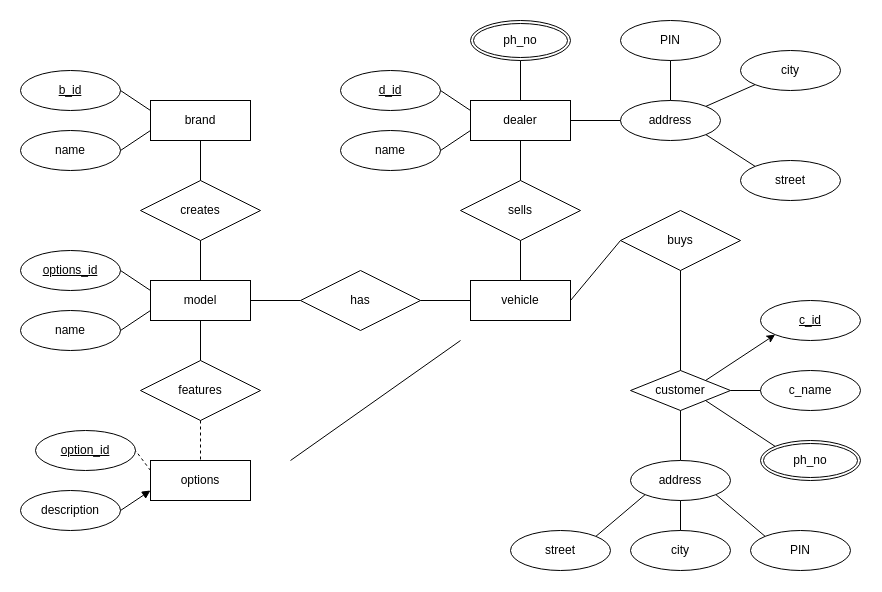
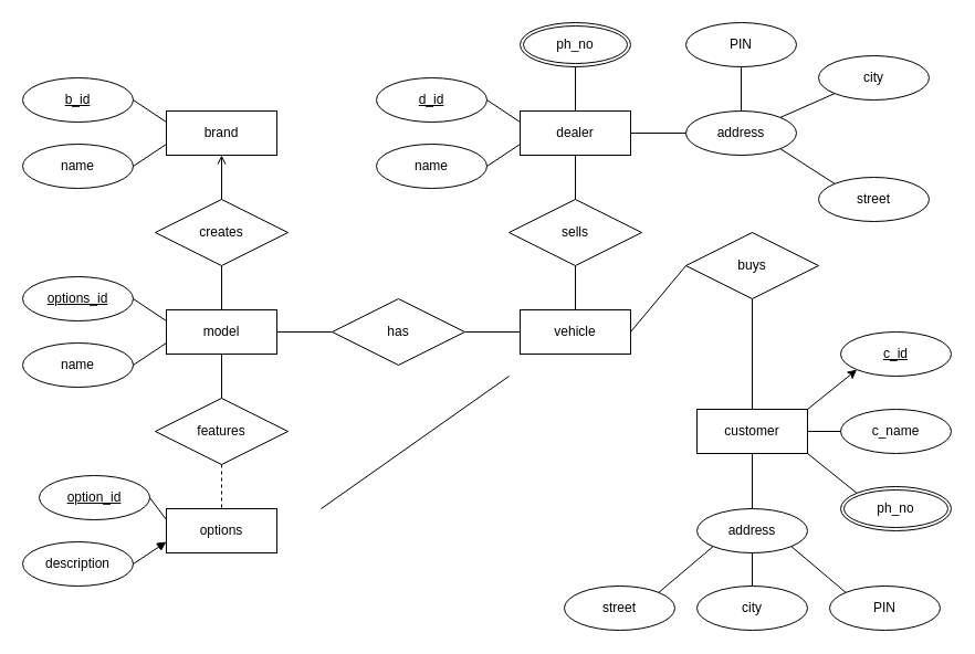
  <mxCell id="0" />
  <mxCell id="1" parent="0" />
  <mxCell id="2" value="brand" style="whiteSpace=wrap;html=1;align=center;" vertex="1" parent="1"><mxGeometry x="150" y="100" width="100" height="40" as="geometry" /></mxCell>
  <mxCell id="3" value="name" style="ellipse;whiteSpace=wrap;html=1;align=center;" vertex="1" parent="1"><mxGeometry x="20" y="130" width="100" height="40" as="geometry" /></mxCell>
  <mxCell id="4" value="b_id" style="ellipse;whiteSpace=wrap;html=1;align=center;fontStyle=4;" vertex="1" parent="1"><mxGeometry x="20" y="70" width="100" height="40" as="geometry" /></mxCell>
  <mxCell id="5" value="" style="endArrow=none;html=1;rounded=0;entryX=1;entryY=0.5;entryDx=0;entryDy=0;exitX=0;exitY=0.25;exitDx=0;exitDy=0;" edge="1" parent="1" source="2" target="4"><mxGeometry relative="1" as="geometry"><mxPoint x="270" y="180" as="sourcePoint" /><mxPoint x="430" y="180" as="targetPoint" /></mxGeometry></mxCell>
  <mxCell id="6" value="" style="endArrow=none;html=1;rounded=0;exitX=1;exitY=0.5;exitDx=0;exitDy=0;entryX=0;entryY=0.75;entryDx=0;entryDy=0;" edge="1" parent="1" source="3" target="2"><mxGeometry relative="1" as="geometry"><mxPoint x="270" y="180" as="sourcePoint" /><mxPoint x="430" y="180" as="targetPoint" /></mxGeometry></mxCell>
  <mxCell id="7" value="model" style="whiteSpace=wrap;html=1;align=center;" vertex="1" parent="1"><mxGeometry x="150" y="280" width="100" height="40" as="geometry" /></mxCell>
  <mxCell id="8" value="creates" style="shape=rhombus;perimeter=rhombusPerimeter;whiteSpace=wrap;html=1;align=center;" vertex="1" parent="1"><mxGeometry x="140" y="180" width="120" height="60" as="geometry" /></mxCell>
- <mxCell id="9" value="" style="endArrow=none;html=1;rounded=0;exitX=0.5;exitY=0;exitDx=0;exitDy=0;entryX=0.5;entryY=1;entryDx=0;entryDy=0;" edge="1" parent="1" source="8" target="2"><mxGeometry relative="1" as="geometry"><mxPoint x="260" y="270" as="sourcePoint" /><mxPoint x="420" y="270" as="targetPoint" /></mxGeometry></mxCell>
+ <mxCell id="9" value="" style="endArrow=open;html=1;rounded=0;exitX=0.5;exitY=0;exitDx=0;exitDy=0;entryX=0.5;entryY=1;entryDx=0;entryDy=0;" edge="1" parent="1" source="8" target="2"><mxGeometry relative="1" as="geometry"><mxPoint x="260" y="270" as="sourcePoint" /><mxPoint x="420" y="270" as="targetPoint" /></mxGeometry></mxCell>
  <mxCell id="10" value="" style="endArrow=none;html=1;rounded=0;exitX=0.5;exitY=0;exitDx=0;exitDy=0;entryX=0.5;entryY=1;entryDx=0;entryDy=0;" edge="1" parent="1" source="7" target="8"><mxGeometry relative="1" as="geometry"><mxPoint x="260" y="270" as="sourcePoint" /><mxPoint x="420" y="270" as="targetPoint" /></mxGeometry></mxCell>
  <mxCell id="11" value="features" style="shape=rhombus;perimeter=rhombusPerimeter;whiteSpace=wrap;html=1;align=center;" vertex="1" parent="1"><mxGeometry x="140" y="360" width="120" height="60" as="geometry" /></mxCell>
  <mxCell id="12" value="options" style="whiteSpace=wrap;html=1;align=center;" vertex="1" parent="1"><mxGeometry x="150" y="460" width="100" height="40" as="geometry" /></mxCell>
  <mxCell id="13" value="" style="endArrow=none;html=1;rounded=0;exitX=0.5;exitY=1;exitDx=0;exitDy=0;entryX=0.5;entryY=0;entryDx=0;entryDy=0;" edge="1" parent="1" source="7" target="11"><mxGeometry relative="1" as="geometry"><mxPoint x="320" y="300" as="sourcePoint" /><mxPoint x="480" y="300" as="targetPoint" /></mxGeometry></mxCell>
  <mxCell id="14" value="" style="endArrow=none;html=1;rounded=0;exitX=0.5;exitY=1;exitDx=0;exitDy=0;entryX=0.5;entryY=0;entryDx=0;entryDy=0;dashed=1;" edge="1" parent="1" source="11" target="12"><mxGeometry relative="1" as="geometry"><mxPoint x="320" y="300" as="sourcePoint" /><mxPoint x="480" y="300" as="targetPoint" /></mxGeometry></mxCell>
  <mxCell id="15" value="options_id" style="ellipse;whiteSpace=wrap;html=1;align=center;fontStyle=4;" vertex="1" parent="1"><mxGeometry x="20" y="250" width="100" height="40" as="geometry" /></mxCell>
  <mxCell id="16" value="" style="endArrow=none;html=1;rounded=0;entryX=1;entryY=0.5;entryDx=0;entryDy=0;exitX=0;exitY=0.25;exitDx=0;exitDy=0;" edge="1" parent="1" target="15" source="7"><mxGeometry relative="1" as="geometry"><mxPoint x="120" y="300" as="sourcePoint" /><mxPoint x="430" y="360" as="targetPoint" /></mxGeometry></mxCell>
  <mxCell id="17" value="name" style="ellipse;whiteSpace=wrap;html=1;align=center;" vertex="1" parent="1"><mxGeometry x="20" y="310" width="100" height="40" as="geometry" /></mxCell>
  <mxCell id="18" value="" style="endArrow=none;html=1;rounded=0;exitX=1;exitY=0.5;exitDx=0;exitDy=0;entryX=0;entryY=0.75;entryDx=0;entryDy=0;" edge="1" parent="1" source="17" target="7"><mxGeometry relative="1" as="geometry"><mxPoint x="270" y="360" as="sourcePoint" /><mxPoint x="130" y="300" as="targetPoint" /></mxGeometry></mxCell>
  <mxCell id="19" value="option_id" style="ellipse;whiteSpace=wrap;html=1;align=center;fontStyle=4;" vertex="1" parent="1"><mxGeometry x="35" y="430" width="100" height="40" as="geometry" /></mxCell>
- <mxCell id="20" value="" style="endArrow=none;html=1;rounded=0;entryX=1;entryY=0.5;entryDx=0;entryDy=0;exitX=0;exitY=0.25;exitDx=0;exitDy=0;dashed=1;" edge="1" parent="1" target="19" source="12"><mxGeometry relative="1" as="geometry"><mxPoint x="140" y="470" as="sourcePoint" /><mxPoint x="430" y="540" as="targetPoint" /></mxGeometry></mxCell>
+ <mxCell id="20" value="" style="endArrow=none;html=1;rounded=0;entryX=1;entryY=0.5;entryDx=0;entryDy=0;exitX=0;exitY=0.25;exitDx=0;exitDy=0;" edge="1" parent="1" target="19" source="12"><mxGeometry relative="1" as="geometry"><mxPoint x="140" y="470" as="sourcePoint" /><mxPoint x="430" y="540" as="targetPoint" /></mxGeometry></mxCell>
  <mxCell id="21" value="description" style="ellipse;whiteSpace=wrap;html=1;align=center;" vertex="1" parent="1"><mxGeometry x="20" y="490" width="100" height="40" as="geometry" /></mxCell>
  <mxCell id="22" value="" style="endArrow=block;html=1;rounded=0;exitX=1;exitY=0.5;exitDx=0;exitDy=0;entryX=0;entryY=0.75;entryDx=0;entryDy=0;" edge="1" parent="1" source="21" target="12"><mxGeometry relative="1" as="geometry"><mxPoint x="270" y="540" as="sourcePoint" /><mxPoint x="140" y="490" as="targetPoint" /></mxGeometry></mxCell>
  <mxCell id="23" value="vehicle" style="whiteSpace=wrap;html=1;align=center;" vertex="1" parent="1"><mxGeometry x="470" y="280" width="100" height="40" as="geometry" /></mxCell>
  <mxCell id="24" value="has" style="shape=rhombus;perimeter=rhombusPerimeter;whiteSpace=wrap;html=1;align=center;" vertex="1" parent="1"><mxGeometry x="300" y="270" width="120" height="60" as="geometry" /></mxCell>
  <mxCell id="25" value="" style="endArrow=none;html=1;rounded=0;exitX=1;exitY=0.5;exitDx=0;exitDy=0;entryX=0;entryY=0.5;entryDx=0;entryDy=0;" edge="1" parent="1" source="7" target="24"><mxGeometry relative="1" as="geometry"><mxPoint x="360" y="310" as="sourcePoint" /><mxPoint x="520" y="310" as="targetPoint" /></mxGeometry></mxCell>
  <mxCell id="26" value="" style="endArrow=none;html=1;rounded=0;exitX=1;exitY=0.5;exitDx=0;exitDy=0;entryX=0;entryY=0.5;entryDx=0;entryDy=0;" edge="1" parent="1" source="24" target="23"><mxGeometry relative="1" as="geometry"><mxPoint x="360" y="310" as="sourcePoint" /><mxPoint x="520" y="310" as="targetPoint" /></mxGeometry></mxCell>
  <mxCell id="27" value="dealer" style="whiteSpace=wrap;html=1;align=center;" vertex="1" parent="1"><mxGeometry x="470" y="100" width="100" height="40" as="geometry" /></mxCell>
  <mxCell id="28" value="name" style="ellipse;whiteSpace=wrap;html=1;align=center;" vertex="1" parent="1"><mxGeometry x="340" y="130" width="100" height="40" as="geometry" /></mxCell>
  <mxCell id="29" value="d_id" style="ellipse;whiteSpace=wrap;html=1;align=center;fontStyle=4;" vertex="1" parent="1"><mxGeometry x="340" y="70" width="100" height="40" as="geometry" /></mxCell>
  <mxCell id="30" value="" style="endArrow=none;html=1;rounded=0;entryX=1;entryY=0.5;entryDx=0;entryDy=0;exitX=0;exitY=0.25;exitDx=0;exitDy=0;" edge="1" parent="1" source="27" target="29"><mxGeometry relative="1" as="geometry"><mxPoint x="590" y="180" as="sourcePoint" /><mxPoint x="750" y="180" as="targetPoint" /></mxGeometry></mxCell>
  <mxCell id="31" value="" style="endArrow=none;html=1;rounded=0;exitX=1;exitY=0.5;exitDx=0;exitDy=0;entryX=0;entryY=0.75;entryDx=0;entryDy=0;" edge="1" parent="1" source="28" target="27"><mxGeometry relative="1" as="geometry"><mxPoint x="590" y="180" as="sourcePoint" /><mxPoint x="750" y="180" as="targetPoint" /></mxGeometry></mxCell>
  <mxCell id="32" value="sells" style="shape=rhombus;perimeter=rhombusPerimeter;whiteSpace=wrap;html=1;align=center;" vertex="1" parent="1"><mxGeometry x="460" y="180" width="120" height="60" as="geometry" /></mxCell>
  <mxCell id="33" value="" style="endArrow=none;html=1;rounded=0;exitX=0.5;exitY=0;exitDx=0;exitDy=0;entryX=0.5;entryY=1;entryDx=0;entryDy=0;" edge="1" parent="1" source="32" target="27"><mxGeometry relative="1" as="geometry"><mxPoint x="580" y="270" as="sourcePoint" /><mxPoint x="740" y="270" as="targetPoint" /></mxGeometry></mxCell>
  <mxCell id="34" value="" style="endArrow=none;html=1;rounded=0;exitX=0.5;exitY=0;exitDx=0;exitDy=0;entryX=0.5;entryY=1;entryDx=0;entryDy=0;" edge="1" parent="1" target="32" source="23"><mxGeometry relative="1" as="geometry"><mxPoint x="520" y="280" as="sourcePoint" /><mxPoint x="740" y="270" as="targetPoint" /></mxGeometry></mxCell>
  <mxCell id="35" value="" style="endArrow=none;html=1;rounded=0;exitX=1;exitY=0.5;exitDx=0;exitDy=0;entryX=0;entryY=0.5;entryDx=0;entryDy=0;" edge="1" parent="1" source="23" target="36"><mxGeometry relative="1" as="geometry"><mxPoint x="470" y="250" as="sourcePoint" /><mxPoint x="520" y="370" as="targetPoint" /></mxGeometry></mxCell>
  <mxCell id="36" value="buys" style="shape=rhombus;perimeter=rhombusPerimeter;whiteSpace=wrap;html=1;align=center;" vertex="1" parent="1"><mxGeometry x="620" y="210" width="120" height="60" as="geometry" /></mxCell>
- <mxCell id="37" value="customer" style="rhombus;whiteSpace=wrap;html=1;align=center;" vertex="1" parent="1"><mxGeometry x="630" y="370" width="100" height="40" as="geometry" /></mxCell>
+ <mxCell id="37" value="customer" style="whiteSpace=wrap;html=1;align=center;" vertex="1" parent="1"><mxGeometry x="630" y="370" width="100" height="40" as="geometry" /></mxCell>
  <mxCell id="38" value="" style="endArrow=none;html=1;rounded=0;exitX=0.5;exitY=1;exitDx=0;exitDy=0;entryX=0.5;entryY=0;entryDx=0;entryDy=0;" edge="1" parent="1" source="36" target="37"><mxGeometry relative="1" as="geometry"><mxPoint x="640" y="305" as="sourcePoint" /><mxPoint x="800" y="305" as="targetPoint" /></mxGeometry></mxCell>
  <mxCell id="39" value="c_id" style="ellipse;whiteSpace=wrap;html=1;align=center;fontStyle=4;" vertex="1" parent="1"><mxGeometry x="760" y="300" width="100" height="40" as="geometry" /></mxCell>
  <mxCell id="40" value="" style="endArrow=classic;html=1;rounded=0;entryX=0;entryY=1;entryDx=0;entryDy=0;exitX=1;exitY=0;exitDx=0;exitDy=0;" edge="1" parent="1" source="37" target="39"><mxGeometry relative="1" as="geometry"><mxPoint x="460" y="475" as="sourcePoint" /><mxPoint x="750" y="545" as="targetPoint" /></mxGeometry></mxCell>
  <mxCell id="41" value="c_name" style="ellipse;whiteSpace=wrap;html=1;align=center;" vertex="1" parent="1"><mxGeometry x="760" y="370" width="100" height="40" as="geometry" /></mxCell>
  <mxCell id="42" value="" style="endArrow=none;html=1;rounded=0;entryX=0.5;entryY=1;entryDx=0;entryDy=0;" edge="1" parent="1" target="37"><mxGeometry relative="1" as="geometry"><mxPoint x="680" y="460" as="sourcePoint" /><mxPoint x="520" y="480" as="targetPoint" /></mxGeometry></mxCell>
  <mxCell id="43" value="" style="endArrow=none;html=1;rounded=0;exitX=1;exitY=0.5;exitDx=0;exitDy=0;entryX=0;entryY=0.5;entryDx=0;entryDy=0;" edge="1" parent="1" source="37" target="41"><mxGeometry relative="1" as="geometry"><mxPoint x="580" y="420" as="sourcePoint" /><mxPoint x="740" y="420" as="targetPoint" /></mxGeometry></mxCell>
  <mxCell id="44" value="address" style="ellipse;whiteSpace=wrap;html=1;align=center;" vertex="1" parent="1"><mxGeometry x="630" y="460" width="100" height="40" as="geometry" /></mxCell>
  <mxCell id="45" value="ph_no" style="ellipse;shape=doubleEllipse;margin=3;whiteSpace=wrap;html=1;align=center;" vertex="1" parent="1"><mxGeometry x="760" y="440" width="100" height="40" as="geometry" /></mxCell>
  <mxCell id="46" value="" style="endArrow=none;html=1;rounded=0;exitX=0;exitY=0;exitDx=0;exitDy=0;entryX=1;entryY=1;entryDx=0;entryDy=0;" edge="1" parent="1" source="45" target="37"><mxGeometry relative="1" as="geometry"><mxPoint x="490" y="420" as="sourcePoint" /><mxPoint x="650" y="420" as="targetPoint" /></mxGeometry></mxCell>
  <mxCell id="47" value="street" style="ellipse;whiteSpace=wrap;html=1;align=center;" vertex="1" parent="1"><mxGeometry x="510" y="530" width="100" height="40" as="geometry" /></mxCell>
  <mxCell id="48" value="city" style="ellipse;whiteSpace=wrap;html=1;align=center;" vertex="1" parent="1"><mxGeometry x="630" y="530" width="100" height="40" as="geometry" /></mxCell>
  <mxCell id="49" value="PIN" style="ellipse;whiteSpace=wrap;html=1;align=center;" vertex="1" parent="1"><mxGeometry x="750" y="530" width="100" height="40" as="geometry" /></mxCell>
  <mxCell id="50" value="" style="endArrow=none;html=1;rounded=0;exitX=0;exitY=1;exitDx=0;exitDy=0;entryX=1;entryY=0;entryDx=0;entryDy=0;" edge="1" parent="1" source="44" target="47"><mxGeometry relative="1" as="geometry"><mxPoint x="510" y="370" as="sourcePoint" /><mxPoint x="670" y="370" as="targetPoint" /></mxGeometry></mxCell>
  <mxCell id="51" value="" style="endArrow=none;html=1;rounded=0;exitX=0.5;exitY=1;exitDx=0;exitDy=0;entryX=0.5;entryY=0;entryDx=0;entryDy=0;" edge="1" parent="1" source="44" target="48"><mxGeometry relative="1" as="geometry"><mxPoint x="654.854" y="504.226" as="sourcePoint" /><mxPoint x="605.146" y="545.774" as="targetPoint" /></mxGeometry></mxCell>
  <mxCell id="52" value="" style="endArrow=none;html=1;rounded=0;exitX=1;exitY=1;exitDx=0;exitDy=0;entryX=0;entryY=0;entryDx=0;entryDy=0;" edge="1" parent="1" source="44" target="49"><mxGeometry relative="1" as="geometry"><mxPoint x="664.854" y="514.226" as="sourcePoint" /><mxPoint x="615.146" y="555.774" as="targetPoint" /></mxGeometry></mxCell>
  <mxCell id="53" value="" style="endArrow=none;html=1;rounded=0;" edge="1" parent="1"><mxGeometry relative="1" as="geometry"><mxPoint x="290" y="460" as="sourcePoint" /><mxPoint x="460" y="340" as="targetPoint" /></mxGeometry></mxCell>
  <mxCell id="54" value="address" style="ellipse;whiteSpace=wrap;html=1;align=center;" vertex="1" parent="1"><mxGeometry x="620" y="100" width="100" height="40" as="geometry" /></mxCell>
  <mxCell id="55" value="street" style="ellipse;whiteSpace=wrap;html=1;align=center;" vertex="1" parent="1"><mxGeometry x="740" y="160" width="100" height="40" as="geometry" /></mxCell>
  <mxCell id="56" value="city" style="ellipse;whiteSpace=wrap;html=1;align=center;" vertex="1" parent="1"><mxGeometry x="740" y="50" width="100" height="40" as="geometry" /></mxCell>
  <mxCell id="57" value="PIN" style="ellipse;whiteSpace=wrap;html=1;align=center;" vertex="1" parent="1"><mxGeometry x="620" y="20" width="100" height="40" as="geometry" /></mxCell>
  <mxCell id="58" value="" style="endArrow=none;html=1;rounded=0;exitX=1;exitY=1;exitDx=0;exitDy=0;entryX=0;entryY=0;entryDx=0;entryDy=0;" edge="1" parent="1" source="54" target="55"><mxGeometry relative="1" as="geometry"><mxPoint x="560" y="5" as="sourcePoint" /><mxPoint x="720" y="5" as="targetPoint" /></mxGeometry></mxCell>
  <mxCell id="59" value="" style="endArrow=none;html=1;rounded=0;exitX=1;exitY=0;exitDx=0;exitDy=0;entryX=0;entryY=1;entryDx=0;entryDy=0;" edge="1" parent="1" source="54" target="56"><mxGeometry relative="1" as="geometry"><mxPoint x="704.854" y="139.226" as="sourcePoint" /><mxPoint x="655.146" y="180.774" as="targetPoint" /></mxGeometry></mxCell>
  <mxCell id="60" value="" style="endArrow=none;html=1;rounded=0;exitX=0.5;exitY=0;exitDx=0;exitDy=0;entryX=0.5;entryY=1;entryDx=0;entryDy=0;" edge="1" parent="1" source="54" target="57"><mxGeometry relative="1" as="geometry"><mxPoint x="714.854" y="149.226" as="sourcePoint" /><mxPoint x="665.146" y="190.774" as="targetPoint" /></mxGeometry></mxCell>
  <mxCell id="61" value="" style="endArrow=none;html=1;rounded=0;exitX=1;exitY=0.5;exitDx=0;exitDy=0;entryX=0;entryY=0.5;entryDx=0;entryDy=0;" edge="1" parent="1" source="27" target="54"><mxGeometry relative="1" as="geometry"><mxPoint x="540" y="240" as="sourcePoint" /><mxPoint x="610" y="120" as="targetPoint" /></mxGeometry></mxCell>
  <mxCell id="62" value="ph_no" style="ellipse;shape=doubleEllipse;margin=3;whiteSpace=wrap;html=1;align=center;" vertex="1" parent="1"><mxGeometry x="470" y="20" width="100" height="40" as="geometry" /></mxCell>
  <mxCell id="63" value="" style="endArrow=none;html=1;rounded=0;exitX=0.5;exitY=1;exitDx=0;exitDy=0;entryX=0.5;entryY=0;entryDx=0;entryDy=0;" edge="1" parent="1" source="62" target="27"><mxGeometry relative="1" as="geometry"><mxPoint x="200" y="0" as="sourcePoint" /><mxPoint x="440" y="-10" as="targetPoint" /></mxGeometry></mxCell>
